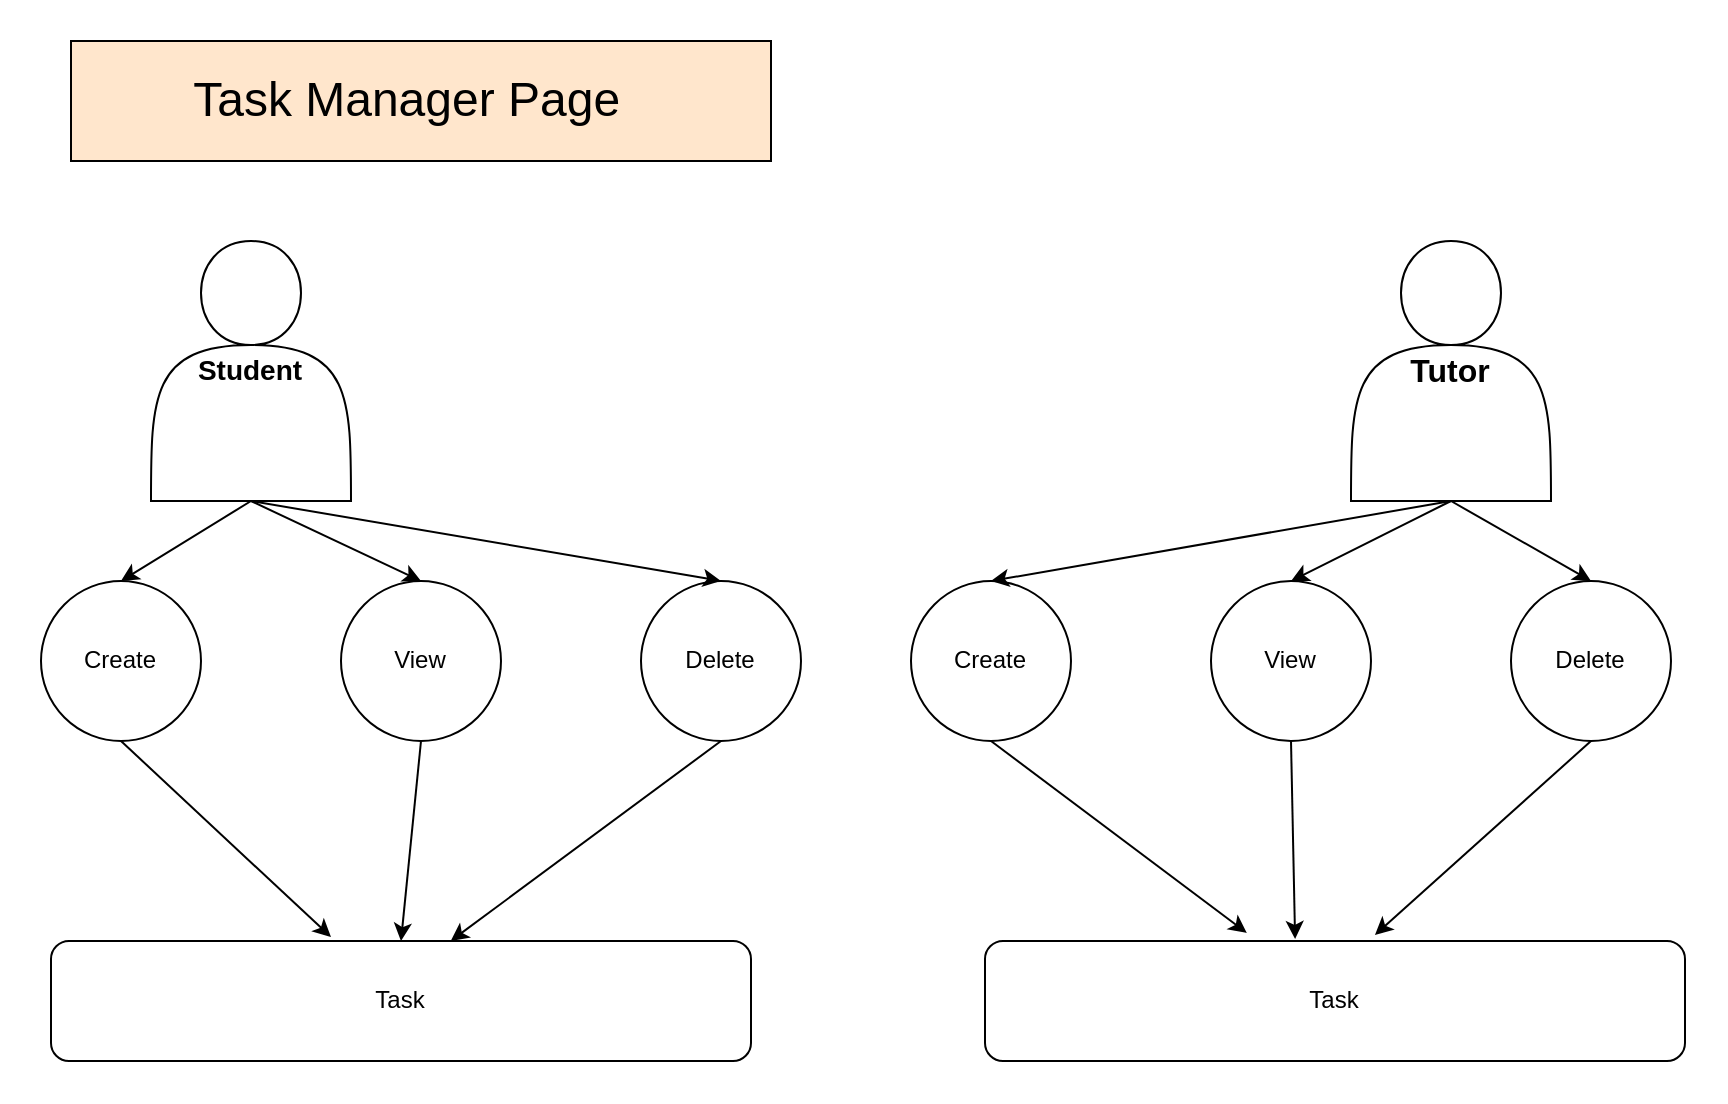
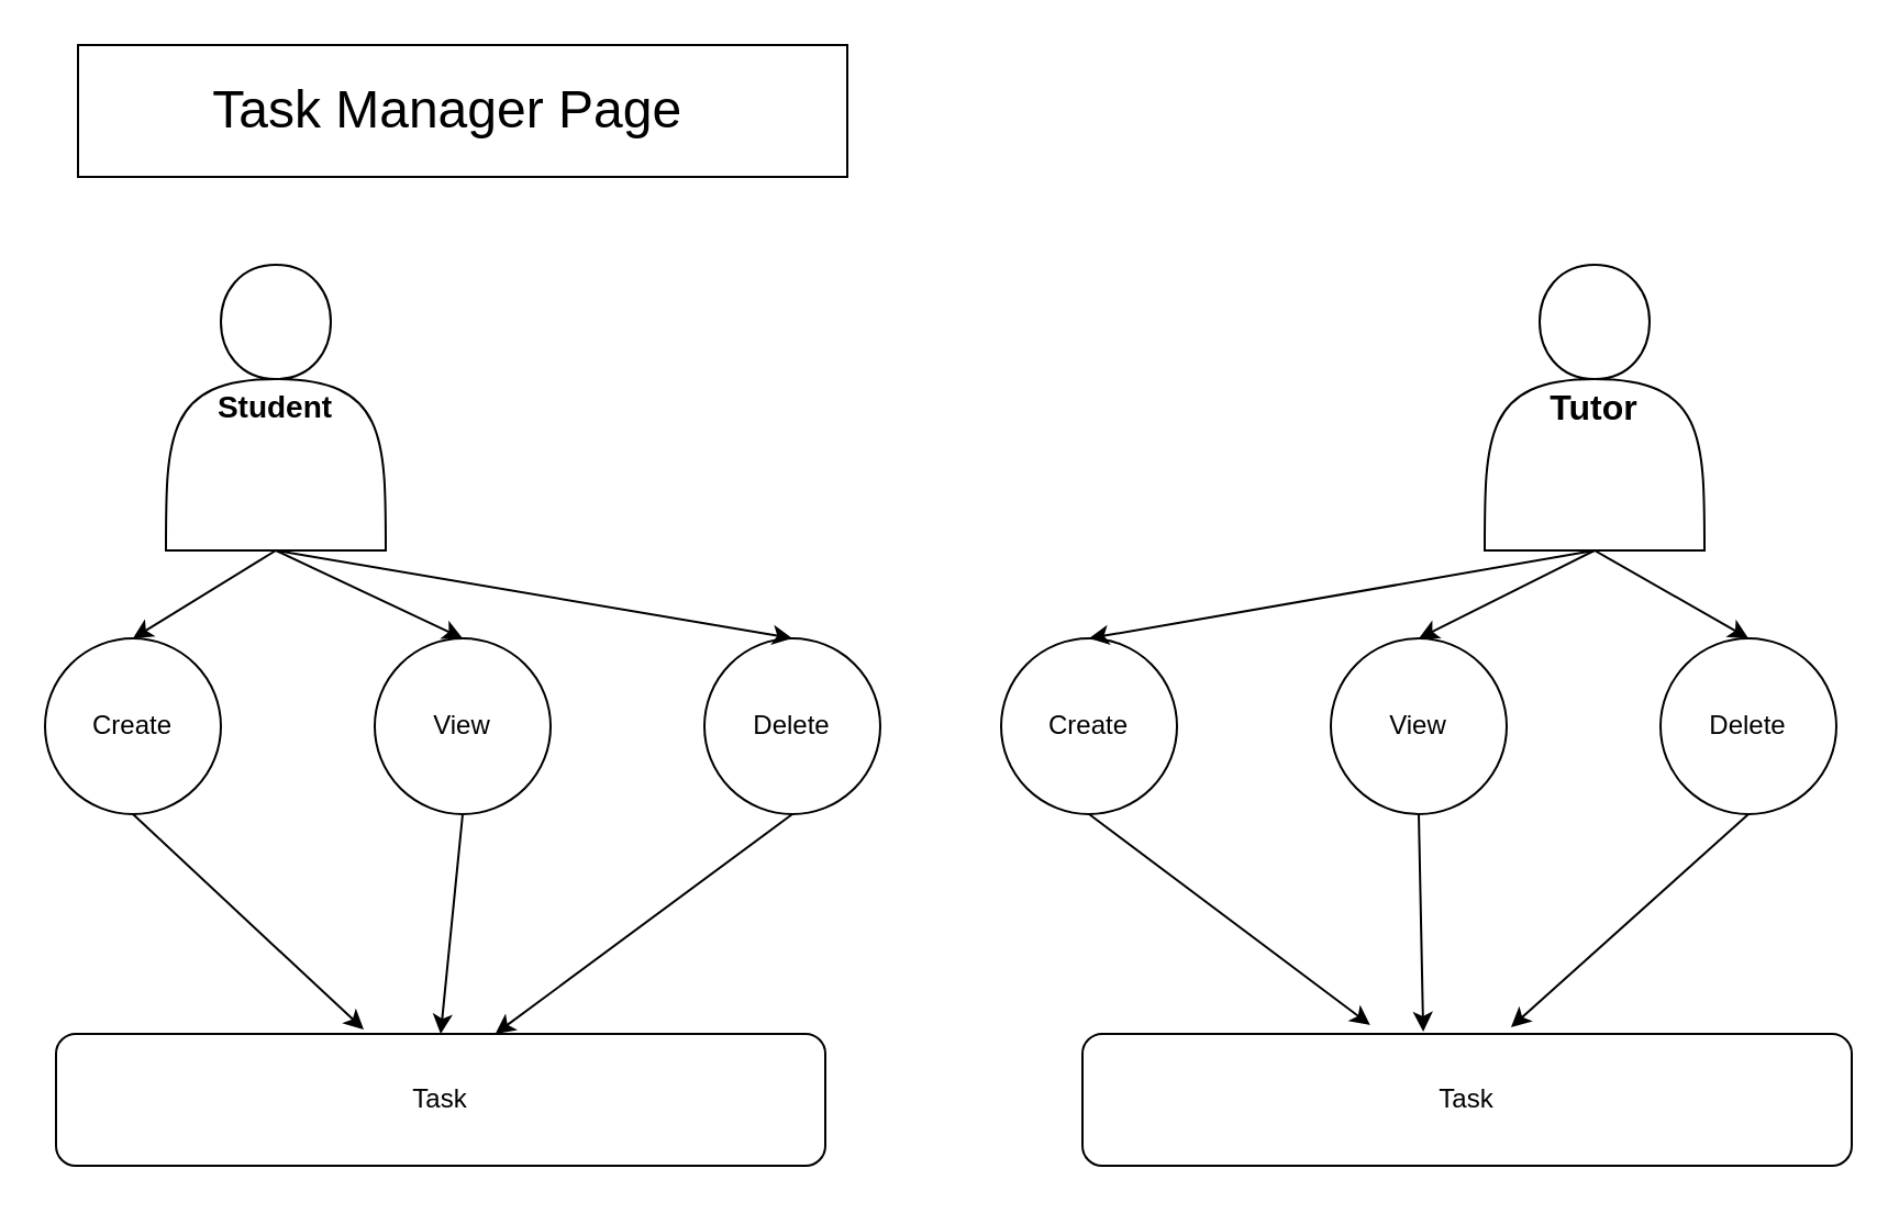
  <mxCell id="0" />
  <mxCell id="1" parent="0" />
- <mxCell id="2" value="&lt;font style=&quot;font-size: 24px;&quot;&gt;&amp;nbsp; &amp;nbsp; &amp;nbsp;Task Manager Page&amp;nbsp; &amp;nbsp; &amp;nbsp; &amp;nbsp;&lt;/font&gt;" style="rounded=0;whiteSpace=wrap;html=1;fillColor=#ffe6cc;" vertex="1" parent="1"><mxGeometry x="35" y="20" width="350" height="60" as="geometry" /></mxCell>
+ <mxCell id="2" value="&lt;font style=&quot;font-size: 24px;&quot;&gt;&amp;nbsp; &amp;nbsp; &amp;nbsp;Task Manager Page&amp;nbsp; &amp;nbsp; &amp;nbsp; &amp;nbsp;&lt;/font&gt;" style="rounded=0;whiteSpace=wrap;html=1;" vertex="1" parent="1"><mxGeometry x="35" y="20" width="350" height="60" as="geometry" /></mxCell>
  <mxCell id="3" value="&lt;font style=&quot;font-size: 14px;&quot;&gt;&lt;b&gt;Student&lt;/b&gt;&lt;/font&gt;" style="shape=actor;whiteSpace=wrap;html=1;" vertex="1" parent="1"><mxGeometry x="75" y="120" width="100" height="130" as="geometry" /></mxCell>
  <mxCell id="4" value="&lt;font size=&quot;3&quot;&gt;&lt;b&gt;Tutor&lt;/b&gt;&lt;/font&gt;" style="shape=actor;whiteSpace=wrap;html=1;" vertex="1" parent="1"><mxGeometry x="675" y="120" width="100" height="130" as="geometry" /></mxCell>
  <mxCell id="5" value="View" style="ellipse;whiteSpace=wrap;html=1;aspect=fixed;" vertex="1" parent="1"><mxGeometry x="605" y="290" width="80" height="80" as="geometry" /></mxCell>
  <mxCell id="6" value="Delete" style="ellipse;whiteSpace=wrap;html=1;aspect=fixed;" vertex="1" parent="1"><mxGeometry x="755" y="290" width="80" height="80" as="geometry" /></mxCell>
  <mxCell id="7" value="Create" style="ellipse;whiteSpace=wrap;html=1;aspect=fixed;" vertex="1" parent="1"><mxGeometry x="455" y="290" width="80" height="80" as="geometry" /></mxCell>
  <mxCell id="8" value="" style="endArrow=classic;html=1;entryX=0.5;entryY=0;entryDx=0;entryDy=0;exitX=0.5;exitY=1;exitDx=0;exitDy=0;" edge="1" parent="1" source="4" target="6"><mxGeometry width="50" height="50" relative="1" as="geometry"><mxPoint x="405" y="330" as="sourcePoint" /><mxPoint x="455" y="280" as="targetPoint" /></mxGeometry></mxCell>
  <mxCell id="9" value="" style="endArrow=classic;html=1;entryX=0.5;entryY=0;entryDx=0;entryDy=0;" edge="1" parent="1" target="5"><mxGeometry width="50" height="50" relative="1" as="geometry"><mxPoint x="725" y="250" as="sourcePoint" /><mxPoint x="585" y="340" as="targetPoint" /></mxGeometry></mxCell>
  <mxCell id="10" value="" style="endArrow=classic;html=1;entryX=0.5;entryY=0;entryDx=0;entryDy=0;" edge="1" parent="1" target="7"><mxGeometry width="50" height="50" relative="1" as="geometry"><mxPoint x="725" y="250" as="sourcePoint" /><mxPoint x="595" y="350" as="targetPoint" /></mxGeometry></mxCell>
  <mxCell id="11" value="View" style="ellipse;whiteSpace=wrap;html=1;aspect=fixed;" vertex="1" parent="1"><mxGeometry x="170" y="290" width="80" height="80" as="geometry" /></mxCell>
  <mxCell id="12" value="Delete" style="ellipse;whiteSpace=wrap;html=1;aspect=fixed;" vertex="1" parent="1"><mxGeometry x="320" y="290" width="80" height="80" as="geometry" /></mxCell>
  <mxCell id="13" value="Create" style="ellipse;whiteSpace=wrap;html=1;aspect=fixed;" vertex="1" parent="1"><mxGeometry x="20" y="290" width="80" height="80" as="geometry" /></mxCell>
  <mxCell id="14" value="" style="endArrow=classic;html=1;entryX=0.5;entryY=0;entryDx=0;entryDy=0;exitX=0.5;exitY=1;exitDx=0;exitDy=0;" edge="1" parent="1" target="12" source="3"><mxGeometry width="50" height="50" relative="1" as="geometry"><mxPoint x="290" y="250" as="sourcePoint" /><mxPoint x="20" y="280" as="targetPoint" /></mxGeometry></mxCell>
  <mxCell id="15" value="" style="endArrow=classic;html=1;entryX=0.5;entryY=0;entryDx=0;entryDy=0;" edge="1" parent="1" target="11"><mxGeometry width="50" height="50" relative="1" as="geometry"><mxPoint x="125" y="250" as="sourcePoint" /><mxPoint x="150" y="340" as="targetPoint" /></mxGeometry></mxCell>
  <mxCell id="16" value="" style="endArrow=classic;html=1;entryX=0.5;entryY=0;entryDx=0;entryDy=0;exitX=0.5;exitY=1;exitDx=0;exitDy=0;" edge="1" parent="1" target="13" source="3"><mxGeometry width="50" height="50" relative="1" as="geometry"><mxPoint x="180" y="240" as="sourcePoint" /><mxPoint x="160" y="350" as="targetPoint" /></mxGeometry></mxCell>
  <mxCell id="17" value="Task" style="rounded=1;whiteSpace=wrap;html=1;" vertex="1" parent="1"><mxGeometry x="25" y="470" width="350" height="60" as="geometry" /></mxCell>
  <mxCell id="18" value="" style="endArrow=classic;html=1;entryX=0.374;entryY=-0.067;entryDx=0;entryDy=0;exitX=0.5;exitY=1;exitDx=0;exitDy=0;entryPerimeter=0;" edge="1" parent="1" source="7" target="24"><mxGeometry width="50" height="50" relative="1" as="geometry"><mxPoint x="565" y="330" as="sourcePoint" /><mxPoint x="615" y="280" as="targetPoint" /></mxGeometry></mxCell>
  <mxCell id="19" value="" style="endArrow=classic;html=1;exitX=0.5;exitY=1;exitDx=0;exitDy=0;entryX=0.571;entryY=0;entryDx=0;entryDy=0;entryPerimeter=0;" edge="1" parent="1" source="12" target="17"><mxGeometry width="50" height="50" relative="1" as="geometry"><mxPoint x="505" y="380" as="sourcePoint" /><mxPoint x="445" y="460" as="targetPoint" /></mxGeometry></mxCell>
  <mxCell id="20" value="" style="endArrow=classic;html=1;exitX=0.5;exitY=1;exitDx=0;exitDy=0;entryX=0.557;entryY=-0.05;entryDx=0;entryDy=0;entryPerimeter=0;" edge="1" parent="1" source="6" target="24"><mxGeometry width="50" height="50" relative="1" as="geometry"><mxPoint x="515" y="390" as="sourcePoint" /><mxPoint x="655" y="470" as="targetPoint" /></mxGeometry></mxCell>
  <mxCell id="21" value="" style="endArrow=classic;html=1;exitX=0.5;exitY=1;exitDx=0;exitDy=0;entryX=0.443;entryY=-0.017;entryDx=0;entryDy=0;entryPerimeter=0;" edge="1" parent="1" source="5" target="24"><mxGeometry width="50" height="50" relative="1" as="geometry"><mxPoint x="525" y="400" as="sourcePoint" /><mxPoint x="455" y="470" as="targetPoint" /></mxGeometry></mxCell>
  <mxCell id="22" value="" style="endArrow=classic;html=1;entryX=0.4;entryY=-0.033;entryDx=0;entryDy=0;exitX=0.5;exitY=1;exitDx=0;exitDy=0;entryPerimeter=0;" edge="1" parent="1" source="13" target="17"><mxGeometry width="50" height="50" relative="1" as="geometry"><mxPoint x="535" y="410" as="sourcePoint" /><mxPoint x="480" y="500" as="targetPoint" /></mxGeometry></mxCell>
  <mxCell id="23" value="" style="endArrow=classic;html=1;entryX=0.5;entryY=0;entryDx=0;entryDy=0;exitX=0.5;exitY=1;exitDx=0;exitDy=0;" edge="1" parent="1" source="11" target="17"><mxGeometry width="50" height="50" relative="1" as="geometry"><mxPoint x="545" y="420" as="sourcePoint" /><mxPoint x="490" y="510" as="targetPoint" /></mxGeometry></mxCell>
  <mxCell id="24" value="Task" style="rounded=1;whiteSpace=wrap;html=1;" vertex="1" parent="1"><mxGeometry x="492" y="470" width="350" height="60" as="geometry" /></mxCell>
